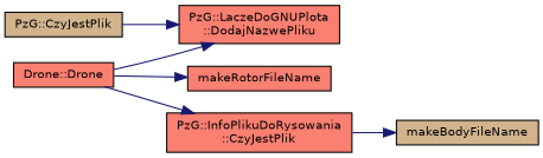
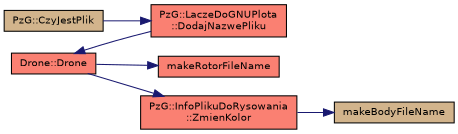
  digraph {
    rankdir=LR
    node [color=black fillcolor=salmon fontname=Helvetica fontsize=10 shape=record style=filled]
    edge [color=midnightblue fontname=Helvetica fontsize=10 labelfontname=Helvetica labelfontsize=10 style=solid]
    n1 [fontcolor=black height=0.2 label="Drone::Drone" width=0.4]
    n2 [height=0.2 label="PzG::LaczeDoGNUPlota\l::DodajNazwePliku" width=0.4]
    n3 [height=0.2 label=makeRotorFileName width=0.4]
-   n4 [height=0.2 label="PzG::InfoPlikuDoRysowania\l::CzyJestPlik" width=0.4]
+   n4 [height=0.2 label="PzG::InfoPlikuDoRysowania\l::ZmienKolor" width=0.4]
    n5 [fillcolor=tan height=0.2 label=makeBodyFileName width=0.4]
    n6 [fillcolor=tan height=0.2 label="PzG::CzyJestPlik" width=0.4]
-   n1 -> n2
+   n2 -> n1
    n1 -> n3
    n1 -> n4
    n4 -> n5
    n6 -> n2
  }
